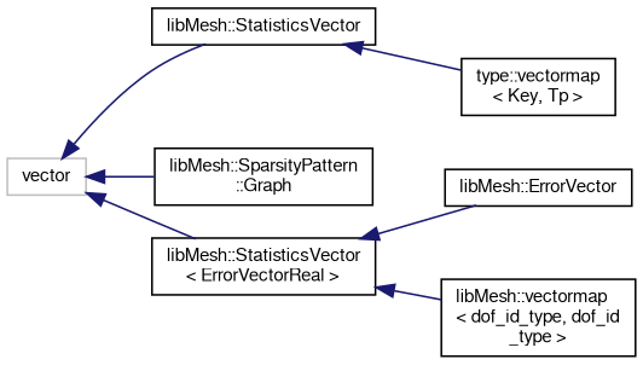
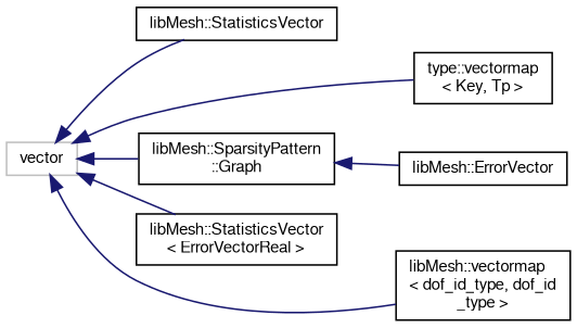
  digraph {
    rankdir=LR
    node [color=black fillcolor=white fontname=FreeSans fontsize=10 shape=record style=filled]
    edge [color=midnightblue dir=back fontname=FreeSans fontsize=10 labelfontname=FreeSans labelfontsize=10 style=solid]
    n1 [color=grey75 height=0.2 label=vector width=0.4]
    n2 [height=0.2 label="libMesh::StatisticsVector" width=0.4]
    n3 [height=0.2 label="libMesh::SparsityPattern\l::Graph" width=0.4]
    n4 [height=0.2 label="type::vectormap\l\< Key, Tp \>" width=0.4]
    n5 [height=0.2 label="libMesh::StatisticsVector\l\< ErrorVectorReal \>" width=0.4]
    n6 [height=0.2 label="libMesh::vectormap\l\< dof_id_type, dof_id\l_type \>" width=0.4]
    n7 [height=0.2 label="libMesh::ErrorVector" width=0.4]
    n1 -> n2
    n1 -> n3
-   n2 -> n4
+   n1 -> n4
    n1 -> n5
-   n5 -> n6
-   n5 -> n7
+   n1 -> n6
+   n3 -> n7
  }
